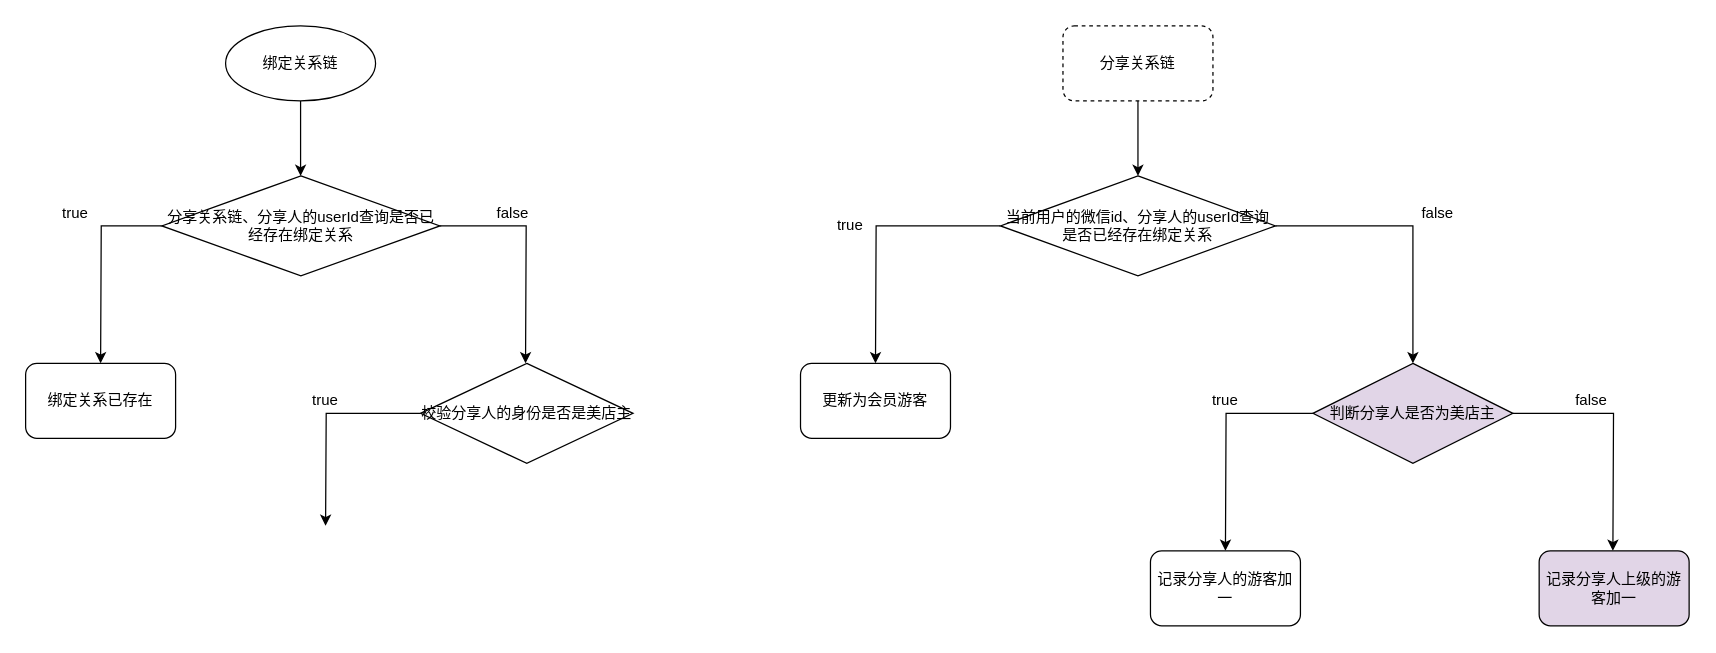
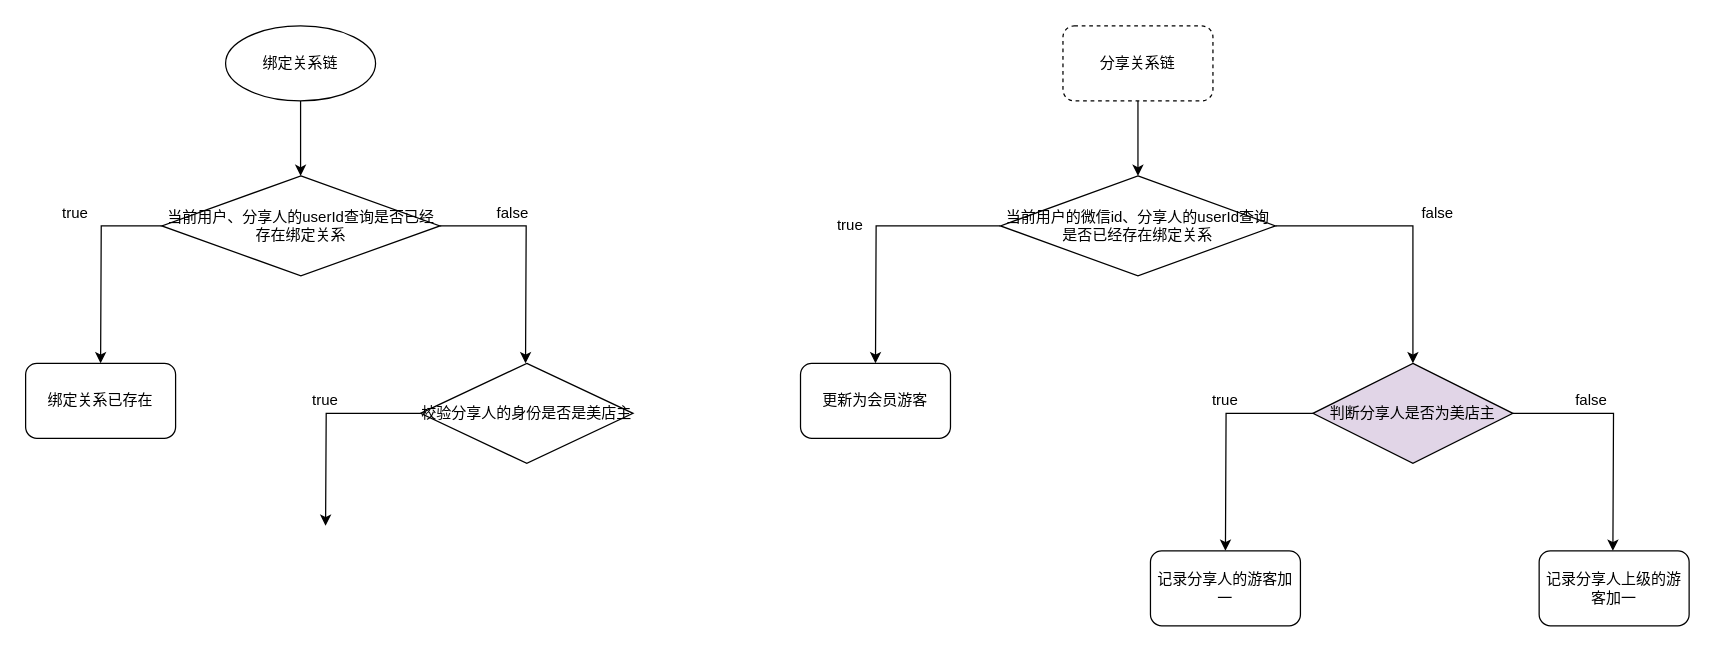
  <mxCell id="0" />
  <mxCell id="1" parent="0" />
  <mxCell id="2" style="edgeStyle=orthogonalEdgeStyle;rounded=0;orthogonalLoop=1;jettySize=auto;html=1;" edge="1" parent="1" source="3"><mxGeometry relative="1" as="geometry"><mxPoint x="910" y="140" as="targetPoint" /></mxGeometry></mxCell>
  <mxCell id="3" value="分享关系链" style="rounded=1;whiteSpace=wrap;html=1;dashed=1;" vertex="1" parent="1"><mxGeometry x="850" y="20" width="120" height="60" as="geometry" /></mxCell>
  <mxCell id="4" style="edgeStyle=orthogonalEdgeStyle;rounded=0;orthogonalLoop=1;jettySize=auto;html=1;" edge="1" parent="1" source="6"><mxGeometry relative="1" as="geometry"><mxPoint x="700" y="290" as="targetPoint" /></mxGeometry></mxCell>
  <mxCell id="5" style="edgeStyle=orthogonalEdgeStyle;rounded=0;orthogonalLoop=1;jettySize=auto;html=1;" edge="1" parent="1" source="6"><mxGeometry relative="1" as="geometry"><mxPoint x="1130" y="290" as="targetPoint" /><Array as="points"><mxPoint x="1130" y="180" /><mxPoint x="1130" y="290" /></Array></mxGeometry></mxCell>
  <mxCell id="6" value="当前用户的微信id、分享人的userId查询是否已经存在绑定关系" style="rhombus;whiteSpace=wrap;html=1;" vertex="1" parent="1"><mxGeometry x="800" y="140" width="220" height="80" as="geometry" /></mxCell>
  <mxCell id="7" value="true" style="text;html=1;strokeColor=none;fillColor=none;align=center;verticalAlign=middle;whiteSpace=wrap;rounded=0;" vertex="1" parent="1"><mxGeometry x="660" y="170" width="40" height="20" as="geometry" /></mxCell>
  <mxCell id="8" value="更新为会员游客" style="rounded=1;whiteSpace=wrap;html=1;" vertex="1" parent="1"><mxGeometry x="640" y="290" width="120" height="60" as="geometry" /></mxCell>
  <mxCell id="9" value="false" style="text;html=1;strokeColor=none;fillColor=none;align=center;verticalAlign=middle;whiteSpace=wrap;rounded=0;" vertex="1" parent="1"><mxGeometry x="1130" y="160" width="40" height="20" as="geometry" /></mxCell>
  <mxCell id="10" style="edgeStyle=orthogonalEdgeStyle;rounded=0;orthogonalLoop=1;jettySize=auto;html=1;" edge="1" parent="1" source="12"><mxGeometry relative="1" as="geometry"><mxPoint x="980" y="440" as="targetPoint" /></mxGeometry></mxCell>
  <mxCell id="11" style="edgeStyle=orthogonalEdgeStyle;rounded=0;orthogonalLoop=1;jettySize=auto;html=1;" edge="1" parent="1" source="12"><mxGeometry relative="1" as="geometry"><mxPoint x="1290" y="440" as="targetPoint" /></mxGeometry></mxCell>
  <mxCell id="12" value="判断分享人是否为美店主" style="rhombus;whiteSpace=wrap;html=1;fillColor=#e1d5e7;" vertex="1" parent="1"><mxGeometry x="1050" y="290" width="160" height="80" as="geometry" /></mxCell>
  <mxCell id="13" value="true" style="text;html=1;strokeColor=none;fillColor=none;align=center;verticalAlign=middle;whiteSpace=wrap;rounded=0;" vertex="1" parent="1"><mxGeometry x="960" y="310" width="40" height="20" as="geometry" /></mxCell>
  <mxCell id="14" value="false" style="text;html=1;strokeColor=none;fillColor=none;align=center;verticalAlign=middle;whiteSpace=wrap;rounded=0;" vertex="1" parent="1"><mxGeometry x="1253" y="310" width="40" height="20" as="geometry" /></mxCell>
  <mxCell id="15" value="记录分享人的游客加一" style="rounded=1;whiteSpace=wrap;html=1;" vertex="1" parent="1"><mxGeometry x="920" y="440" width="120" height="60" as="geometry" /></mxCell>
- <mxCell id="16" value="记录分享人上级的游客加一" style="rounded=1;whiteSpace=wrap;html=1;fillColor=#e1d5e7;" vertex="1" parent="1"><mxGeometry x="1231" y="440" width="120" height="60" as="geometry" /></mxCell>
+ <mxCell id="16" value="记录分享人上级的游客加一" style="rounded=1;whiteSpace=wrap;html=1;" vertex="1" parent="1"><mxGeometry x="1231" y="440" width="120" height="60" as="geometry" /></mxCell>
  <mxCell id="17" style="edgeStyle=orthogonalEdgeStyle;rounded=0;orthogonalLoop=1;jettySize=auto;html=1;" edge="1" parent="1" source="18"><mxGeometry relative="1" as="geometry"><mxPoint x="240" y="140" as="targetPoint" /></mxGeometry></mxCell>
  <mxCell id="18" value="绑定关系链" style="ellipse;whiteSpace=wrap;html=1;" vertex="1" parent="1"><mxGeometry x="180" y="20" width="120" height="60" as="geometry" /></mxCell>
  <mxCell id="19" style="edgeStyle=orthogonalEdgeStyle;rounded=0;orthogonalLoop=1;jettySize=auto;html=1;" edge="1" parent="1" source="21"><mxGeometry relative="1" as="geometry"><mxPoint x="80" y="290" as="targetPoint" /></mxGeometry></mxCell>
  <mxCell id="20" style="edgeStyle=orthogonalEdgeStyle;rounded=0;orthogonalLoop=1;jettySize=auto;html=1;exitX=1;exitY=0.5;exitDx=0;exitDy=0;" edge="1" parent="1" source="21"><mxGeometry relative="1" as="geometry"><mxPoint x="420" y="290" as="targetPoint" /></mxGeometry></mxCell>
- <mxCell id="21" value="分享关系链、分享人的userId查询是否已经存在绑定关系" style="rhombus;whiteSpace=wrap;html=1;" vertex="1" parent="1"><mxGeometry x="129" y="140" width="222.5" height="80" as="geometry" /></mxCell>
+ <mxCell id="21" value="当前用户、分享人的userId查询是否已经存在绑定关系" style="rhombus;whiteSpace=wrap;html=1;" vertex="1" parent="1"><mxGeometry x="129" y="140" width="222.5" height="80" as="geometry" /></mxCell>
  <mxCell id="22" value="绑定关系已存在" style="rounded=1;whiteSpace=wrap;html=1;" vertex="1" parent="1"><mxGeometry x="20" y="290" width="120" height="60" as="geometry" /></mxCell>
  <mxCell id="23" style="edgeStyle=orthogonalEdgeStyle;rounded=0;orthogonalLoop=1;jettySize=auto;html=1;" edge="1" parent="1" source="24"><mxGeometry relative="1" as="geometry"><mxPoint x="260" y="420" as="targetPoint" /></mxGeometry></mxCell>
  <mxCell id="24" value="校验分享人的身份是否是美店主" style="rhombus;whiteSpace=wrap;html=1;" vertex="1" parent="1"><mxGeometry x="336" y="290" width="170" height="80" as="geometry" /></mxCell>
  <mxCell id="25" value="true" style="text;html=1;strokeColor=none;fillColor=none;align=center;verticalAlign=middle;whiteSpace=wrap;rounded=0;" vertex="1" parent="1"><mxGeometry x="240" y="310" width="40" height="20" as="geometry" /></mxCell>
  <mxCell id="26" value="true" style="text;html=1;strokeColor=none;fillColor=none;align=center;verticalAlign=middle;whiteSpace=wrap;rounded=0;" vertex="1" parent="1"><mxGeometry x="40" y="160" width="40" height="20" as="geometry" /></mxCell>
  <mxCell id="27" value="false" style="text;html=1;strokeColor=none;fillColor=none;align=center;verticalAlign=middle;whiteSpace=wrap;rounded=0;" vertex="1" parent="1"><mxGeometry x="390" y="160" width="40" height="20" as="geometry" /></mxCell>
